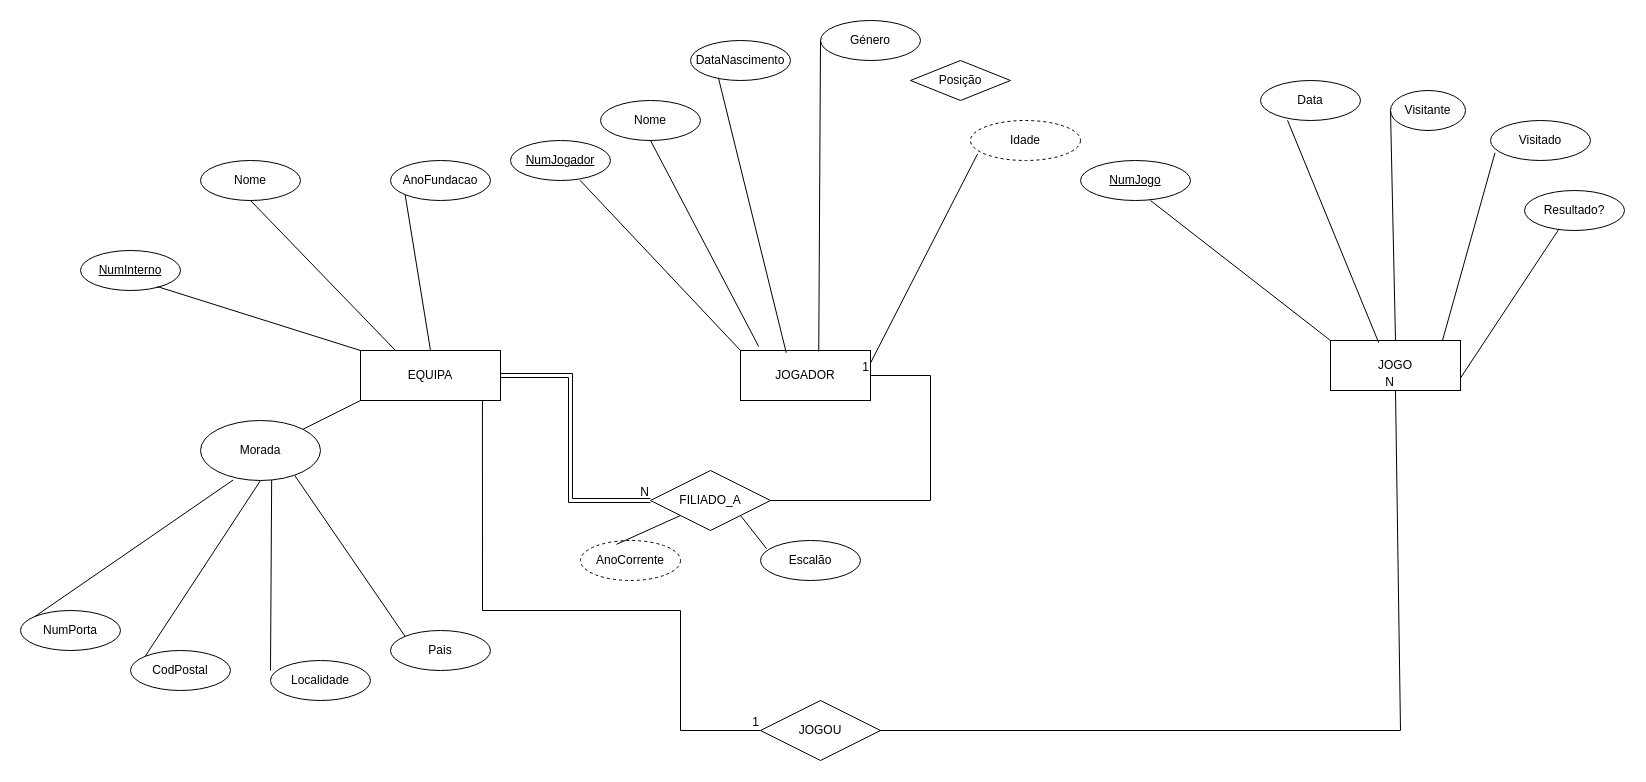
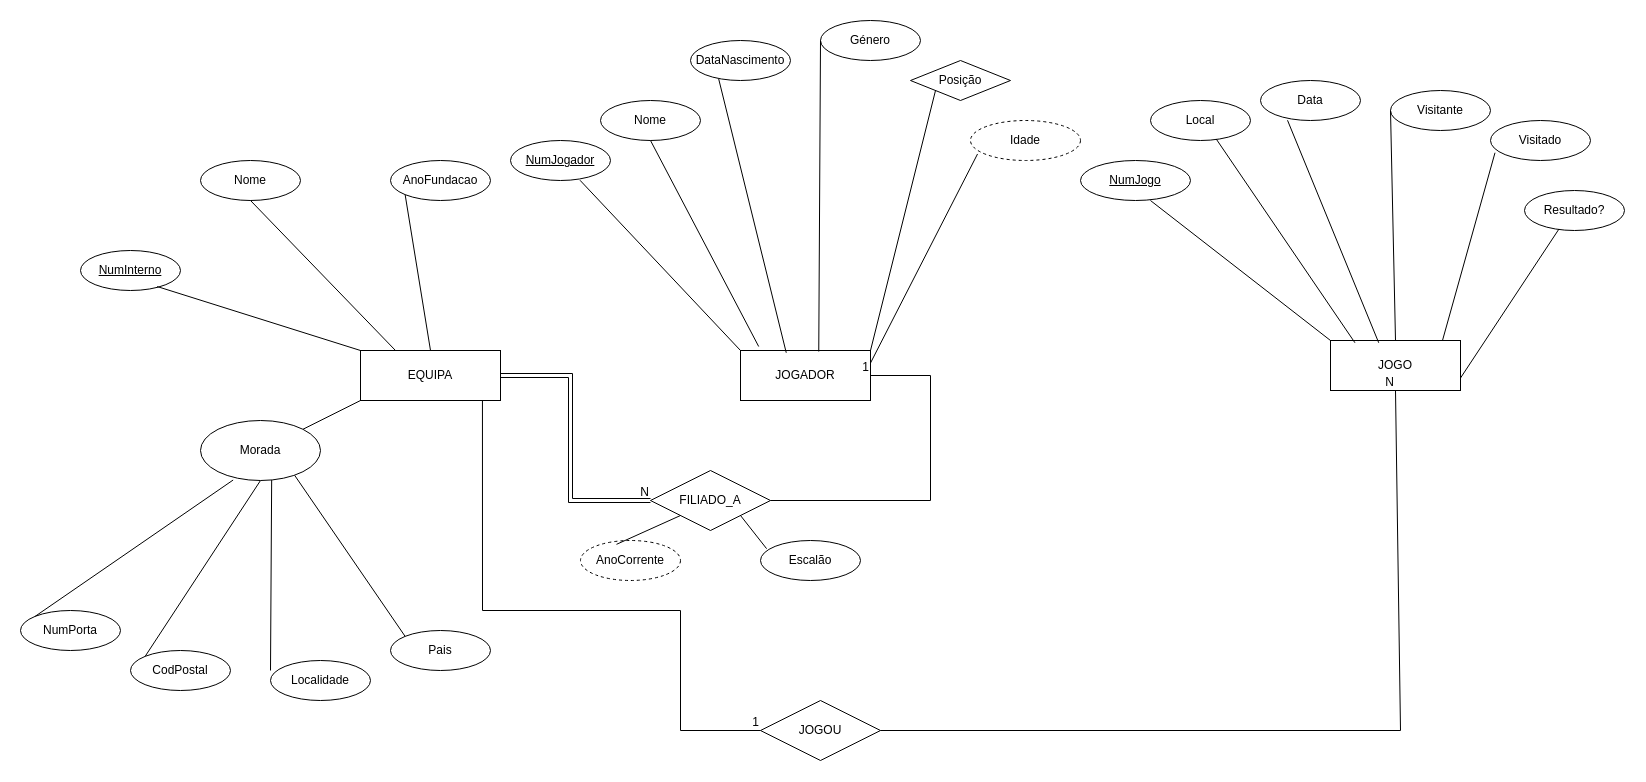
  <mxCell id="0" />
  <mxCell id="1" parent="0" />
  <mxCell id="2" value="&lt;font style=&quot;vertical-align: inherit;&quot; dir=&quot;auto&quot;&gt;&lt;font style=&quot;vertical-align: inherit;&quot; dir=&quot;auto&quot;&gt;&lt;font style=&quot;vertical-align: inherit;&quot; dir=&quot;auto&quot;&gt;&lt;font style=&quot;vertical-align: inherit;&quot; dir=&quot;auto&quot;&gt;&lt;font style=&quot;vertical-align: inherit;&quot; dir=&quot;auto&quot;&gt;&lt;font style=&quot;vertical-align: inherit;&quot; dir=&quot;auto&quot;&gt;EQUIPA&lt;/font&gt;&lt;/font&gt;&lt;/font&gt;&lt;/font&gt;&lt;/font&gt;&lt;/font&gt;" style="whiteSpace=wrap;html=1;align=center;" parent="1" vertex="1"><mxGeometry x="360" y="350" width="140" height="50" as="geometry" /></mxCell>
  <mxCell id="3" value="&lt;font style=&quot;vertical-align: inherit;&quot; dir=&quot;auto&quot;&gt;&lt;font style=&quot;vertical-align: inherit;&quot; dir=&quot;auto&quot;&gt;NumInterno&lt;/font&gt;&lt;/font&gt;" style="ellipse;whiteSpace=wrap;html=1;align=center;fontStyle=4;" parent="1" vertex="1"><mxGeometry x="80" y="250" width="100" height="40" as="geometry" /></mxCell>
  <mxCell id="4" value="&lt;font style=&quot;vertical-align: inherit;&quot; dir=&quot;auto&quot;&gt;&lt;font style=&quot;vertical-align: inherit;&quot; dir=&quot;auto&quot;&gt;Nome&lt;/font&gt;&lt;/font&gt;" style="ellipse;whiteSpace=wrap;html=1;align=center;" parent="1" vertex="1"><mxGeometry x="200" y="160" width="100" height="40" as="geometry" /></mxCell>
  <mxCell id="5" value="&lt;font style=&quot;vertical-align: inherit;&quot; dir=&quot;auto&quot;&gt;&lt;font style=&quot;vertical-align: inherit;&quot; dir=&quot;auto&quot;&gt;&lt;font style=&quot;vertical-align: inherit;&quot; dir=&quot;auto&quot;&gt;&lt;font style=&quot;vertical-align: inherit;&quot; dir=&quot;auto&quot;&gt;&lt;font style=&quot;vertical-align: inherit;&quot; dir=&quot;auto&quot;&gt;&lt;font style=&quot;vertical-align: inherit;&quot; dir=&quot;auto&quot;&gt;NumPorta&lt;/font&gt;&lt;/font&gt;&lt;/font&gt;&lt;/font&gt;&lt;/font&gt;&lt;/font&gt;" style="ellipse;whiteSpace=wrap;html=1;align=center;" parent="1" vertex="1"><mxGeometry x="20" y="610" width="100" height="40" as="geometry" /></mxCell>
  <mxCell id="6" value="&lt;font style=&quot;vertical-align: inherit;&quot; dir=&quot;auto&quot;&gt;&lt;font style=&quot;vertical-align: inherit;&quot; dir=&quot;auto&quot;&gt;&lt;font style=&quot;vertical-align: inherit;&quot; dir=&quot;auto&quot;&gt;&lt;font style=&quot;vertical-align: inherit;&quot; dir=&quot;auto&quot;&gt;&lt;font style=&quot;vertical-align: inherit;&quot; dir=&quot;auto&quot;&gt;&lt;font style=&quot;vertical-align: inherit;&quot; dir=&quot;auto&quot;&gt;&lt;font style=&quot;vertical-align: inherit;&quot; dir=&quot;auto&quot;&gt;&lt;font style=&quot;vertical-align: inherit;&quot; dir=&quot;auto&quot;&gt;CodPostal&lt;/font&gt;&lt;/font&gt;&lt;/font&gt;&lt;/font&gt;&lt;/font&gt;&lt;/font&gt;&lt;/font&gt;&lt;/font&gt;" style="ellipse;whiteSpace=wrap;html=1;align=center;" parent="1" vertex="1"><mxGeometry x="130" y="650" width="100" height="40" as="geometry" /></mxCell>
  <mxCell id="7" value="&lt;font style=&quot;vertical-align: inherit;&quot; dir=&quot;auto&quot;&gt;&lt;font style=&quot;vertical-align: inherit;&quot; dir=&quot;auto&quot;&gt;&lt;font style=&quot;vertical-align: inherit;&quot; dir=&quot;auto&quot;&gt;&lt;font style=&quot;vertical-align: inherit;&quot; dir=&quot;auto&quot;&gt;&lt;font style=&quot;vertical-align: inherit;&quot; dir=&quot;auto&quot;&gt;&lt;font style=&quot;vertical-align: inherit;&quot; dir=&quot;auto&quot;&gt;&lt;font style=&quot;vertical-align: inherit;&quot; dir=&quot;auto&quot;&gt;&lt;font style=&quot;vertical-align: inherit;&quot; dir=&quot;auto&quot;&gt;&lt;font style=&quot;vertical-align: inherit;&quot; dir=&quot;auto&quot;&gt;&lt;font style=&quot;vertical-align: inherit;&quot; dir=&quot;auto&quot;&gt;Localidade&lt;/font&gt;&lt;/font&gt;&lt;/font&gt;&lt;/font&gt;&lt;/font&gt;&lt;/font&gt;&lt;/font&gt;&lt;/font&gt;&lt;/font&gt;&lt;/font&gt;&lt;span style=&quot;color: rgba(0, 0, 0, 0); font-family: monospace; font-size: 0px; text-align: start; text-wrap-mode: nowrap;&quot;&gt;&lt;font style=&quot;vertical-align: inherit;&quot; dir=&quot;auto&quot;&gt;&lt;font style=&quot;vertical-align: inherit;&quot; dir=&quot;auto&quot;&gt;%3CmxGraphModel%3E%3Croot%3E%3CmxCell%20id%3D%220%22%2F%3E%3CmxCell%20id%3D%221%22%20parent%3D%220%22%2F%3E%3CmxCell%20id%3D%222%22%20value%3D%22%26lt%3Bfont%20style%3D%26quot%3Bvertical-align n%3A%20herdar%3B%26quot%3B%20dir%3D%26quot%3Bauto%26quot%3B%26gt%3B%26lt%3Bfonte%20estilo%3D%26quot%3Balinhamento-vertical%3A%20herdar%3B%26quot%3B%20dir%3D%26quot%3Bauto%26quot%3B%26gt%3B%26lt%3Bf ont%20style%3D%26quot%3Bvertical-align%3A%20inherit%3B%26quot%3B%20dir%3D%26quot%3Bauto%26quot%3B%26gt%3B%26lt%3Bfont%20style%3D%26quot%3Bvertical-align%3A%20inherit%3B%26quot%3B%20dir%3D%26q uot%3Bauto%26quot%3B%26gt%3B%26lt%3Bfonte%20estilo%3D%26quot%3Balinhamentovertical%3A%20herdar%3B%26quot%3B%20dir%3D%26quot%3Bauto%26quot%3B%26gt%3B%26lt%3Bfonte%20estilo%3D%26quot%3Balinhamentovertical%3A %20herdar%3B%26quot%3B%20dir%3D%26quot%3Bauto%26quot%3B%26gt%3B%26lt%3Bfonte%20estilo%3D%26quot%3Balinhamento-vertical%3A%20herdar%3B%26quot%3B%20dir%3D%26quot%3Bauto%26quot%3B%26gt%3B%26lt%3Bfonte% 20style%3D%26quot%3Bvertical-align%3A%20inherit%3B%26quot%3B%20dir%3D%26quot%3Bauto%26quot%3B%26gt%3BCodPostal%26lt%3B%2Ffont%26gt%3B%26lt%3B%2Ffont%26gt%3B%26lt%3B%2Ffont%26gt%3B%26lt%3B%2Ffont%26gt%3B%26lt%3B%2Ffo nt%26gt%3B%26lt%3B%2Ffont%26gt%3B%26lt%3B%2Ffont%26gt%3B%26lt%3B%2Ffont%26gt%3B%26lt%3B%2Ffont% 26gt% 3B% 22% 20estilo% 3D% 22elipse% 3BwhiteSpace% 3Dwrap% 3Bhtml% 3D1% 3Balign% 3Dcenter% 3B% 22% 20vértice% 3 D%221%22%20pai%3D%221%22%3E%3CmxGeometria%20x%3D%22670%22%20y%3D%22750%22%20largura%3D%22100%22%20altura%3D%2240%22%20as%3D%22geometria%22%2F%3E%3C%2FmxCélula%3E%3C%2Froot%3E%3C%2FmxModeloGráfico%3E&lt;/font&gt;&lt;/font&gt;&lt;/span&gt;" style="ellipse;whiteSpace=wrap;html=1;align=center;" parent="1" vertex="1"><mxGeometry x="270" y="660" width="100" height="40" as="geometry" /></mxCell>
  <mxCell id="8" value="&lt;font style=&quot;vertical-align: inherit;&quot; dir=&quot;auto&quot;&gt;&lt;font style=&quot;vertical-align: inherit;&quot; dir=&quot;auto&quot;&gt;Pais&lt;/font&gt;&lt;/font&gt;" style="ellipse;whiteSpace=wrap;html=1;align=center;" parent="1" vertex="1"><mxGeometry x="390" y="630" width="100" height="40" as="geometry" /></mxCell>
  <mxCell id="9" value="&lt;font style=&quot;vertical-align: inherit;&quot; dir=&quot;auto&quot;&gt;&lt;font style=&quot;vertical-align: inherit;&quot; dir=&quot;auto&quot;&gt;&lt;font style=&quot;vertical-align: inherit;&quot; dir=&quot;auto&quot;&gt;&lt;font style=&quot;vertical-align: inherit;&quot; dir=&quot;auto&quot;&gt;AnoFundacao&lt;/font&gt;&lt;/font&gt;&lt;/font&gt;&lt;/font&gt;" style="ellipse;whiteSpace=wrap;html=1;align=center;" parent="1" vertex="1"><mxGeometry x="390" y="160" width="100" height="40" as="geometry" /></mxCell>
  <mxCell id="10" value="" style="endArrow=none;html=1;rounded=0;exitX=0.767;exitY=0.901;exitDx=0;exitDy=0;exitPerimeter=0;entryX=0;entryY=0;entryDx=0;entryDy=0;" parent="1" source="3" target="2" edge="1"><mxGeometry relative="1" as="geometry"><mxPoint x="620" y="540" as="sourcePoint" /><mxPoint x="780" y="540" as="targetPoint" /></mxGeometry></mxCell>
  <mxCell id="11" value="" style="endArrow=none;html=1;rounded=0;exitX=0;exitY=1;exitDx=0;exitDy=0;entryX=0;entryY=1;entryDx=0;entryDy=0;" parent="1" source="44" target="2" edge="1"><mxGeometry relative="1" as="geometry"><mxPoint x="276.5" y="432.6" as="sourcePoint" /><mxPoint x="880" y="570" as="targetPoint" /></mxGeometry></mxCell>
  <mxCell id="12" value="" style="endArrow=none;html=1;rounded=0;exitX=0;exitY=0;exitDx=0;exitDy=0;entryX=0.728;entryY=0.008;entryDx=0;entryDy=0;entryPerimeter=0;" parent="1" source="5" target="44" edge="1"><mxGeometry relative="1" as="geometry"><mxPoint x="377" y="652" as="sourcePoint" /><mxPoint x="230" y="470" as="targetPoint" /></mxGeometry></mxCell>
  <mxCell id="13" value="" style="endArrow=none;html=1;rounded=0;exitX=0;exitY=0;exitDx=0;exitDy=0;entryX=0.5;entryY=0;entryDx=0;entryDy=0;" parent="1" source="6" target="44" edge="1"><mxGeometry relative="1" as="geometry"><mxPoint x="415" y="726" as="sourcePoint" /><mxPoint x="250" y="470" as="targetPoint" /></mxGeometry></mxCell>
  <mxCell id="14" value="" style="endArrow=none;html=1;rounded=0;exitX=0;exitY=0;exitDx=0;exitDy=0;entryX=0.215;entryY=0.085;entryDx=0;entryDy=0;entryPerimeter=0;" parent="1" source="8" target="44" edge="1"><mxGeometry relative="1" as="geometry"><mxPoint x="575" y="696" as="sourcePoint" /><mxPoint x="276.5" y="468" as="targetPoint" /></mxGeometry></mxCell>
  <mxCell id="15" value="" style="endArrow=none;html=1;rounded=0;exitX=0;exitY=0.25;exitDx=0;exitDy=0;entryX=0.407;entryY=0.008;entryDx=0;entryDy=0;entryPerimeter=0;exitPerimeter=0;" parent="1" source="7" target="44" edge="1"><mxGeometry relative="1" as="geometry"><mxPoint x="668" y="758" as="sourcePoint" /><mxPoint x="268.8" y="471.08" as="targetPoint" /></mxGeometry></mxCell>
  <mxCell id="16" value="" style="endArrow=none;html=1;rounded=0;exitX=0.5;exitY=1;exitDx=0;exitDy=0;entryX=0.25;entryY=0;entryDx=0;entryDy=0;" parent="1" source="4" target="2" edge="1"><mxGeometry relative="1" as="geometry"><mxPoint x="720" y="570" as="sourcePoint" /><mxPoint x="880" y="570" as="targetPoint" /></mxGeometry></mxCell>
  <mxCell id="17" value="" style="endArrow=none;html=1;rounded=0;exitX=0.5;exitY=0;exitDx=0;exitDy=0;entryX=0;entryY=1;entryDx=0;entryDy=0;" parent="1" source="2" target="9" edge="1"><mxGeometry relative="1" as="geometry"><mxPoint x="360" y="260" as="sourcePoint" /><mxPoint x="415" y="410" as="targetPoint" /></mxGeometry></mxCell>
  <mxCell id="18" value="&lt;font style=&quot;vertical-align: inherit;&quot; dir=&quot;auto&quot;&gt;&lt;font style=&quot;vertical-align: inherit;&quot; dir=&quot;auto&quot;&gt;JOGADOR&lt;/font&gt;&lt;/font&gt;" style="whiteSpace=wrap;html=1;align=center;" parent="1" vertex="1"><mxGeometry x="740" y="350" width="130" height="50" as="geometry" /></mxCell>
  <mxCell id="19" value="Nome" style="ellipse;whiteSpace=wrap;html=1;align=center;" parent="1" vertex="1"><mxGeometry x="600" y="100" width="100" height="40" as="geometry" /></mxCell>
  <mxCell id="20" value="DataNascimento" style="ellipse;whiteSpace=wrap;html=1;align=center;" parent="1" vertex="1"><mxGeometry x="690" y="40" width="100" height="40" as="geometry" /></mxCell>
  <mxCell id="21" value="NumJogador" style="ellipse;whiteSpace=wrap;html=1;align=center;fontStyle=4;rotation=0;" parent="1" vertex="1"><mxGeometry x="510" y="140" width="100" height="40" as="geometry" /></mxCell>
  <mxCell id="22" value="Género" style="ellipse;whiteSpace=wrap;html=1;align=center;" parent="1" vertex="1"><mxGeometry x="820" y="20" width="100" height="40" as="geometry" /></mxCell>
  <mxCell id="23" value="Posição" style="rhombus;whiteSpace=wrap;html=1;align=center;" parent="1" vertex="1"><mxGeometry x="910" y="60" width="100" height="40" as="geometry" /></mxCell>
  <mxCell id="24" value="" style="endArrow=none;html=1;rounded=0;exitX=0.695;exitY=0.994;exitDx=0;exitDy=0;exitPerimeter=0;entryX=0;entryY=0;entryDx=0;entryDy=0;" parent="1" source="21" target="18" edge="1"><mxGeometry relative="1" as="geometry"><mxPoint x="720" y="540" as="sourcePoint" /><mxPoint x="880" y="540" as="targetPoint" /></mxGeometry></mxCell>
  <mxCell id="25" value="" style="endArrow=none;html=1;rounded=0;exitX=0.5;exitY=1;exitDx=0;exitDy=0;entryX=0.14;entryY=-0.08;entryDx=0;entryDy=0;entryPerimeter=0;" parent="1" source="19" target="18" edge="1"><mxGeometry relative="1" as="geometry"><mxPoint x="700" y="300" as="sourcePoint" /><mxPoint x="820" y="420" as="targetPoint" /></mxGeometry></mxCell>
  <mxCell id="26" value="" style="endArrow=none;html=1;rounded=0;exitX=0.282;exitY=0.962;exitDx=0;exitDy=0;entryX=0.352;entryY=0.045;entryDx=0;entryDy=0;entryPerimeter=0;exitPerimeter=0;" parent="1" source="20" target="18" edge="1"><mxGeometry relative="1" as="geometry"><mxPoint x="770" y="290" as="sourcePoint" /><mxPoint x="838" y="446" as="targetPoint" /></mxGeometry></mxCell>
  <mxCell id="27" value="" style="endArrow=none;html=1;rounded=0;exitX=0;exitY=0.5;exitDx=0;exitDy=0;entryX=0.602;entryY=0.02;entryDx=0;entryDy=0;entryPerimeter=0;" parent="1" source="22" target="18" edge="1"><mxGeometry relative="1" as="geometry"><mxPoint x="840" y="210" as="sourcePoint" /><mxPoint x="843" y="374" as="targetPoint" /></mxGeometry></mxCell>
+ <mxCell id="28" value="" style="endArrow=none;html=1;rounded=0;exitX=0;exitY=1;exitDx=0;exitDy=0;entryX=1;entryY=0;entryDx=0;entryDy=0;" parent="1" source="23" target="18" edge="1"><mxGeometry relative="1" as="geometry"><mxPoint x="917" y="260" as="sourcePoint" /><mxPoint x="880" y="411" as="targetPoint" /></mxGeometry></mxCell>
  <mxCell id="29" value="Idade" style="ellipse;whiteSpace=wrap;html=1;align=center;dashed=1;" parent="1" vertex="1"><mxGeometry x="970" y="120" width="110" height="40" as="geometry" /></mxCell>
  <mxCell id="30" value="" style="endArrow=none;html=1;rounded=0;entryX=0.064;entryY=0.837;entryDx=0;entryDy=0;entryPerimeter=0;exitX=1;exitY=0.25;exitDx=0;exitDy=0;" parent="1" source="18" target="29" edge="1"><mxGeometry relative="1" as="geometry"><mxPoint x="720" y="540" as="sourcePoint" /><mxPoint x="880" y="540" as="targetPoint" /></mxGeometry></mxCell>
  <mxCell id="31" value="JOGO" style="whiteSpace=wrap;html=1;align=center;" parent="1" vertex="1"><mxGeometry x="1330" y="340" width="130" height="50" as="geometry" /></mxCell>
  <mxCell id="32" value="NumJogo" style="ellipse;whiteSpace=wrap;html=1;align=center;fontStyle=4;" parent="1" vertex="1"><mxGeometry x="1080" y="160" width="110" height="40" as="geometry" /></mxCell>
  <mxCell id="33" value="Data" style="ellipse;whiteSpace=wrap;html=1;align=center;" parent="1" vertex="1"><mxGeometry x="1260" y="80" width="100" height="40" as="geometry" /></mxCell>
+ <mxCell id="34" value="Local" style="ellipse;whiteSpace=wrap;html=1;align=center;" parent="1" vertex="1"><mxGeometry x="1150" y="100" width="100" height="40" as="geometry" /></mxCell>
  <mxCell id="35" value="Visitado" style="ellipse;whiteSpace=wrap;html=1;align=center;" parent="1" vertex="1"><mxGeometry x="1490" y="120" width="100" height="40" as="geometry" /></mxCell>
- <mxCell id="36" value="Visitante" style="ellipse;whiteSpace=wrap;html=1;align=center;" parent="1" vertex="1"><mxGeometry x="1390" y="90" width="75" height="40" as="geometry" /></mxCell>
+ <mxCell id="36" value="Visitante" style="ellipse;whiteSpace=wrap;html=1;align=center;" parent="1" vertex="1"><mxGeometry x="1390" y="90" width="100" height="40" as="geometry" /></mxCell>
  <mxCell id="37" value="Resultado?" style="ellipse;whiteSpace=wrap;html=1;align=center;" parent="1" vertex="1"><mxGeometry x="1524" y="190" width="100" height="40" as="geometry" /></mxCell>
  <mxCell id="38" value="" style="endArrow=none;html=1;rounded=0;exitX=0.636;exitY=1;exitDx=0;exitDy=0;exitPerimeter=0;entryX=0;entryY=0;entryDx=0;entryDy=0;" parent="1" source="32" target="31" edge="1"><mxGeometry relative="1" as="geometry"><mxPoint x="960" y="500" as="sourcePoint" /><mxPoint x="1120" y="500" as="targetPoint" /></mxGeometry></mxCell>
+ <mxCell id="39" value="" style="endArrow=none;html=1;rounded=0;exitX=0.657;exitY=0.962;exitDx=0;exitDy=0;exitPerimeter=0;entryX=0.188;entryY=0.045;entryDx=0;entryDy=0;entryPerimeter=0;" parent="1" source="34" target="31" edge="1"><mxGeometry relative="1" as="geometry"><mxPoint x="1190" y="230" as="sourcePoint" /><mxPoint x="1250" y="350" as="targetPoint" /></mxGeometry></mxCell>
  <mxCell id="40" value="" style="endArrow=none;html=1;rounded=0;exitX=0.27;exitY=0.994;exitDx=0;exitDy=0;entryX=0.371;entryY=0.045;entryDx=0;entryDy=0;entryPerimeter=0;exitPerimeter=0;" parent="1" source="33" target="31" edge="1"><mxGeometry relative="1" as="geometry"><mxPoint x="1260" y="290" as="sourcePoint" /><mxPoint x="1288" y="484" as="targetPoint" /></mxGeometry></mxCell>
  <mxCell id="41" value="" style="endArrow=none;html=1;rounded=0;exitX=0;exitY=0.5;exitDx=0;exitDy=0;entryX=0.5;entryY=0;entryDx=0;entryDy=0;" parent="1" source="36" target="31" edge="1"><mxGeometry relative="1" as="geometry"><mxPoint x="1369" y="210" as="sourcePoint" /><mxPoint x="1350" y="422" as="targetPoint" /></mxGeometry></mxCell>
  <mxCell id="42" value="" style="endArrow=none;html=1;rounded=0;exitX=0.045;exitY=0.806;exitDx=0;exitDy=0;exitPerimeter=0;entryX=0.862;entryY=-0.005;entryDx=0;entryDy=0;entryPerimeter=0;" parent="1" source="35" target="31" edge="1"><mxGeometry relative="1" as="geometry"><mxPoint x="1635" y="210" as="sourcePoint" /><mxPoint x="1331" y="355" as="targetPoint" /></mxGeometry></mxCell>
  <mxCell id="43" value="" style="endArrow=none;html=1;rounded=0;exitX=0.345;exitY=0.962;exitDx=0;exitDy=0;entryX=1;entryY=0.75;entryDx=0;entryDy=0;exitPerimeter=0;" parent="1" source="37" target="31" edge="1"><mxGeometry relative="1" as="geometry"><mxPoint x="1684" y="230" as="sourcePoint" /><mxPoint x="1540" y="413" as="targetPoint" /></mxGeometry></mxCell>
  <mxCell id="44" value="Morada" style="ellipse;whiteSpace=wrap;html=1;align=center;direction=west;" parent="1" vertex="1"><mxGeometry x="200" y="420" width="120" height="60" as="geometry" /></mxCell>
  <mxCell id="45" value="JOGOU" style="shape=rhombus;perimeter=rhombusPerimeter;whiteSpace=wrap;html=1;align=center;" parent="1" vertex="1"><mxGeometry x="760" y="700" width="120" height="60" as="geometry" /></mxCell>
  <mxCell id="46" value="" style="endArrow=none;html=1;rounded=0;exitX=0.871;exitY=0.991;exitDx=0;exitDy=0;exitPerimeter=0;entryX=0;entryY=0.5;entryDx=0;entryDy=0;" parent="1" source="2" target="45" edge="1"><mxGeometry relative="1" as="geometry"><mxPoint x="740" y="730" as="sourcePoint" /><mxPoint x="900" y="730" as="targetPoint" /><Array as="points"><mxPoint x="482" y="610" /><mxPoint x="680" y="610" /><mxPoint x="680" y="730" /></Array></mxGeometry></mxCell>
  <mxCell id="47" value="1" style="resizable=0;html=1;whiteSpace=wrap;align=right;verticalAlign=bottom;" parent="46" connectable="0" vertex="1"><mxGeometry x="1" relative="1" as="geometry" /></mxCell>
  <mxCell id="48" value="" style="endArrow=none;html=1;rounded=0;entryX=0.5;entryY=1;entryDx=0;entryDy=0;exitX=1;exitY=0.5;exitDx=0;exitDy=0;" parent="1" source="45" target="31" edge="1"><mxGeometry relative="1" as="geometry"><mxPoint x="740" y="730" as="sourcePoint" /><mxPoint x="900" y="730" as="targetPoint" /><Array as="points"><mxPoint x="1400" y="730" /></Array></mxGeometry></mxCell>
  <mxCell id="49" value="N" style="resizable=0;html=1;whiteSpace=wrap;align=right;verticalAlign=bottom;" parent="48" connectable="0" vertex="1"><mxGeometry x="1" relative="1" as="geometry" /></mxCell>
  <mxCell id="50" value="FILIADO_A" style="shape=rhombus;perimeter=rhombusPerimeter;whiteSpace=wrap;html=1;align=center;" parent="1" vertex="1"><mxGeometry x="650" y="470" width="120" height="60" as="geometry" /></mxCell>
  <mxCell id="51" value="Escalão" style="ellipse;whiteSpace=wrap;html=1;align=center;" parent="1" vertex="1"><mxGeometry x="760" y="540" width="100" height="40" as="geometry" /></mxCell>
  <mxCell id="52" value="AnoCorrente" style="ellipse;whiteSpace=wrap;html=1;align=center;dashed=1;" parent="1" vertex="1"><mxGeometry x="580" y="540" width="100" height="40" as="geometry" /></mxCell>
  <mxCell id="53" value="" style="endArrow=none;html=1;rounded=0;exitX=0;exitY=1;exitDx=0;exitDy=0;entryX=0.36;entryY=0.096;entryDx=0;entryDy=0;entryPerimeter=0;" parent="1" source="50" target="52" edge="1"><mxGeometry relative="1" as="geometry"><mxPoint x="940" y="540" as="sourcePoint" /><mxPoint x="1100" y="540" as="targetPoint" /></mxGeometry></mxCell>
  <mxCell id="54" value="" style="endArrow=none;html=1;rounded=0;exitX=0.75;exitY=0.75;exitDx=0;exitDy=0;entryX=0.061;entryY=0.204;entryDx=0;entryDy=0;entryPerimeter=0;exitPerimeter=0;" parent="1" source="50" target="51" edge="1"><mxGeometry relative="1" as="geometry"><mxPoint x="770" y="560" as="sourcePoint" /><mxPoint x="776" y="624" as="targetPoint" /></mxGeometry></mxCell>
  <mxCell id="55" value="" style="shape=link;html=1;rounded=0;exitX=1;exitY=0.5;exitDx=0;exitDy=0;entryX=0;entryY=0.5;entryDx=0;entryDy=0;" parent="1" source="2" target="50" edge="1"><mxGeometry relative="1" as="geometry"><mxPoint x="940" y="540" as="sourcePoint" /><mxPoint x="1100" y="540" as="targetPoint" /><Array as="points"><mxPoint x="570" y="375" /><mxPoint x="570" y="500" /></Array></mxGeometry></mxCell>
  <mxCell id="56" value="N" style="resizable=0;html=1;whiteSpace=wrap;align=right;verticalAlign=bottom;" parent="55" connectable="0" vertex="1"><mxGeometry x="1" relative="1" as="geometry" /></mxCell>
  <mxCell id="57" value="" style="endArrow=none;html=1;rounded=0;exitX=1;exitY=0.5;exitDx=0;exitDy=0;entryX=1;entryY=0.5;entryDx=0;entryDy=0;" parent="1" source="50" target="18" edge="1"><mxGeometry relative="1" as="geometry"><mxPoint x="940" y="540" as="sourcePoint" /><mxPoint x="930" y="310" as="targetPoint" /><Array as="points"><mxPoint x="930" y="500" /><mxPoint x="930" y="375" /></Array></mxGeometry></mxCell>
  <mxCell id="58" value="1" style="resizable=0;html=1;whiteSpace=wrap;align=right;verticalAlign=bottom;" parent="57" connectable="0" vertex="1"><mxGeometry x="1" relative="1" as="geometry" /></mxCell>
